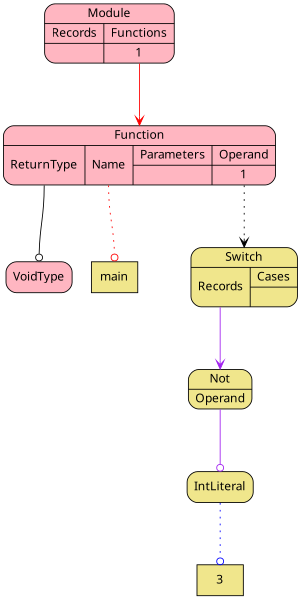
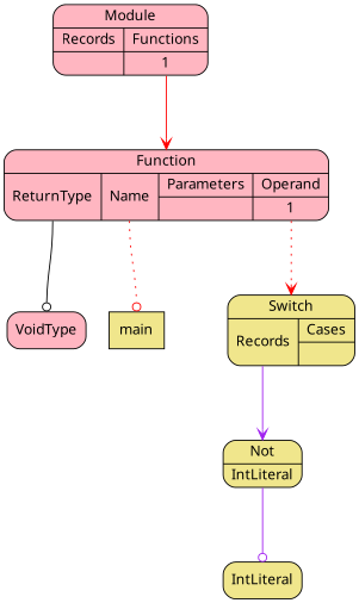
  digraph {
    fontname="Noto Sans"
    nodesep=0.3
    ordering=out
    ranksep=1
    node [fillcolor=khaki fontname="Noto Sans" shape=Mrecord style=filled]
    edge [arrowhead=odot color=purple fontname="Noto Sans" headport=n style=solid tailport="p0:s"]
    n1 [fillcolor=lightpink label=VoidType]
    n2 [label=main shape=box]
-   n3 [label=3 shape=box]
    n4 [label=IntLiteral]
-   n5 [label="{Not|{<p0>Operand}}"]
+   n5 [label="{Not|{<p0>IntLiteral}}"]
    n6 [label="{Switch|{<p0>Records|{Cases|{}}}}"]
    n7 [fillcolor=lightpink label="{Function|{<p0>ReturnType|<p1>Name|{Parameters|{}}|{Operand|{<p3_0>1}}}}"]
    n8 [fillcolor=lightpink label="{Module|{{Records|{}}|{Functions|{<p1_0>1}}}}"]
-   n4 -> n3 [color=blue style=dotted tailport=s]
    n5 -> n4
    n6 -> n5 [arrowhead=vee]
    n7 -> n1 [color=black]
    n7 -> n2 [color=red style=dotted tailport="p1:s"]
-   n7 -> n6 [arrowhead=vee color=black style=dotted tailport="p3_0:s"]
+   n7 -> n6 [arrowhead=vee color=red style=dotted tailport="p3_0:s"]
    n8 -> n7 [arrowhead=vee color=red tailport="p1_0:s"]
  }
